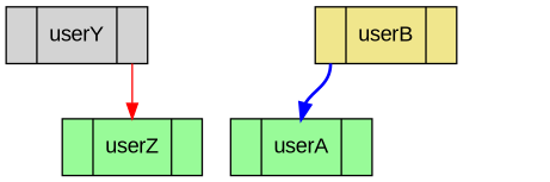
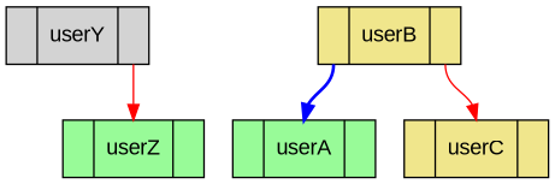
  digraph {
    fontname="Liberation Sans"
    node [fillcolor=palegreen fontname="Liberation Sans" group=1 shape=record style=filled]
    edge [color=red fontname="Liberation Sans" headport=f1 style=solid tailport=f2]
    n1 [fillcolor=lightgrey label="<f0>|<f1>userY|<f2>"]
    n2 [label="<f0>|<f1>userZ|<f2>"]
    n3 [fillcolor=khaki label="<f0>|<f1>userB|<f2>"]
    n4 [label="<f0>|<f1>userA|<f2>"]
+   n5 [fillcolor=khaki label="<f0>|<f1>userC|<f2>"]
    n1 -> n2
    n3 -> n4 [color=blue style=bold tailport=f0]
+   n3 -> n5
  }
